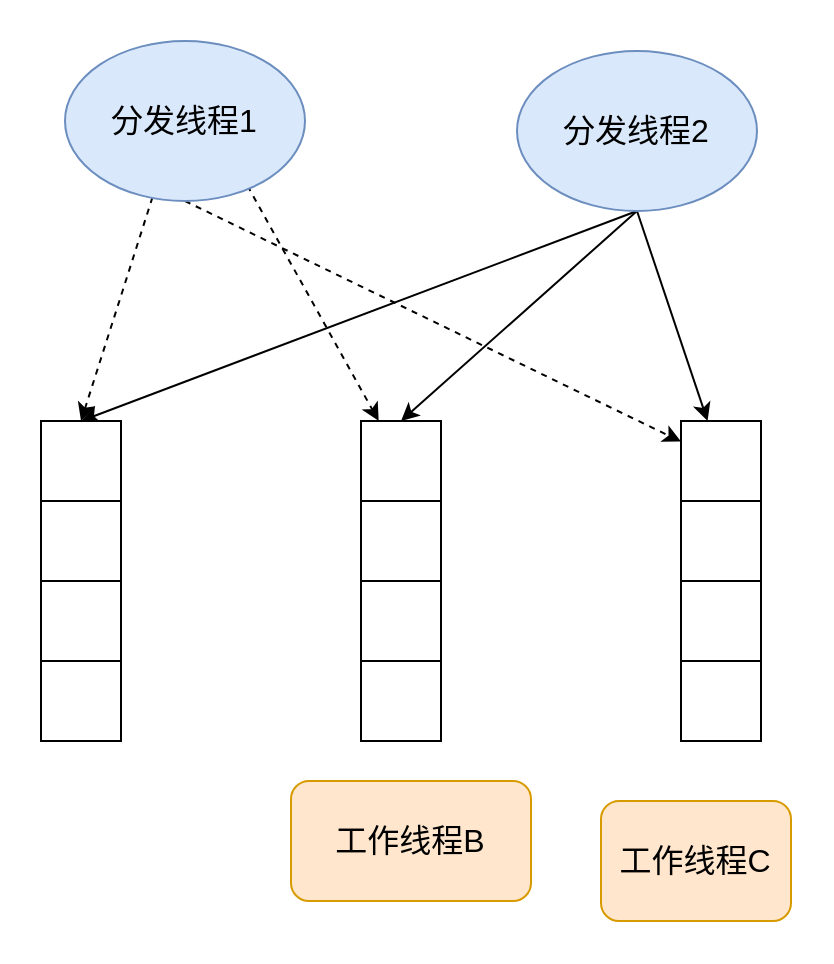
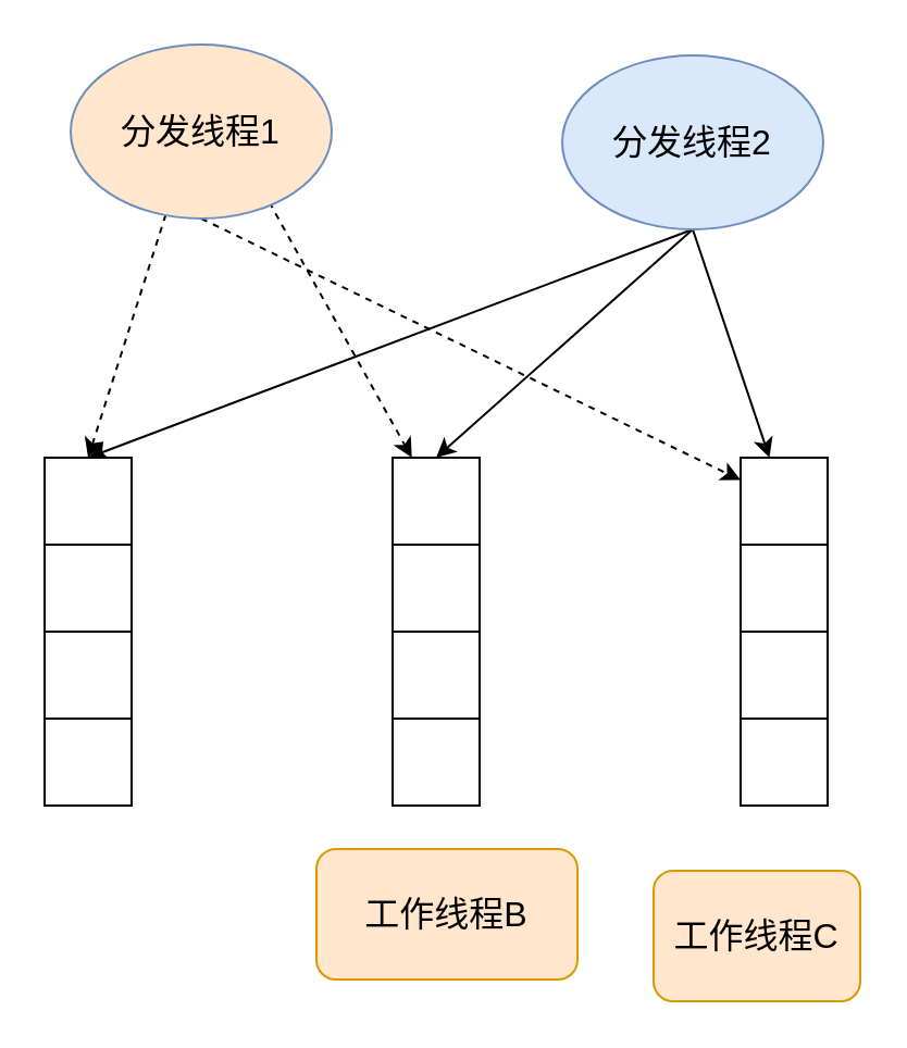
  <mxCell id="0" />
  <mxCell id="1" parent="0" />
  <mxCell id="2" style="rounded=0;orthogonalLoop=1;jettySize=auto;html=1;entryX=0.5;entryY=0;entryDx=0;entryDy=0;dashed=1;" edge="1" parent="1" target="12"><mxGeometry relative="1" as="geometry"><mxPoint x="94" y="41" as="sourcePoint" /></mxGeometry></mxCell>
  <mxCell id="3" style="rounded=0;orthogonalLoop=1;jettySize=auto;html=1;dashed=1;" edge="1" parent="1" target="16"><mxGeometry relative="1" as="geometry"><mxPoint x="94" y="40" as="sourcePoint" /></mxGeometry></mxCell>
  <mxCell id="4" style="rounded=0;orthogonalLoop=1;jettySize=auto;html=1;exitX=0.5;exitY=1;exitDx=0;exitDy=0;dashed=1;" edge="1" parent="1" source="5" target="20"><mxGeometry relative="1" as="geometry" /></mxCell>
- <mxCell id="5" value="分发线程1" style="ellipse;whiteSpace=wrap;html=1;fontSize=16;fillColor=#dae8fc;strokeColor=#6c8ebf;" vertex="1" parent="1"><mxGeometry x="32" y="20" width="120" height="80" as="geometry" /></mxCell>
+ <mxCell id="5" value="分发线程1" style="ellipse;whiteSpace=wrap;html=1;fontSize=16;fillColor=#ffe6cc;strokeColor=#6c8ebf;" vertex="1" parent="1"><mxGeometry x="32" y="20" width="120" height="80" as="geometry" /></mxCell>
  <mxCell id="6" style="edgeStyle=none;rounded=0;orthogonalLoop=1;jettySize=auto;html=1;entryX=0.5;entryY=0;entryDx=0;entryDy=0;exitX=0.5;exitY=1;exitDx=0;exitDy=0;" edge="1" parent="1" source="9" target="12"><mxGeometry relative="1" as="geometry" /></mxCell>
  <mxCell id="7" style="edgeStyle=none;rounded=0;orthogonalLoop=1;jettySize=auto;html=1;entryX=0.5;entryY=0;entryDx=0;entryDy=0;exitX=0.5;exitY=1;exitDx=0;exitDy=0;" edge="1" parent="1" source="9" target="16"><mxGeometry relative="1" as="geometry" /></mxCell>
  <mxCell id="8" style="edgeStyle=none;rounded=0;orthogonalLoop=1;jettySize=auto;html=1;exitX=0.5;exitY=1;exitDx=0;exitDy=0;" edge="1" parent="1" source="9" target="20"><mxGeometry relative="1" as="geometry" /></mxCell>
  <mxCell id="9" value="分发线程2" style="ellipse;whiteSpace=wrap;html=1;fontSize=16;fillColor=#dae8fc;strokeColor=#6c8ebf;" vertex="1" parent="1"><mxGeometry x="258" y="25" width="120" height="80" as="geometry" /></mxCell>
  <mxCell id="10" value="工作线程B" style="rounded=1;whiteSpace=wrap;html=1;fontSize=16;fillColor=#ffe6cc;strokeColor=#d79b00;" vertex="1" parent="1"><mxGeometry x="145" y="390" width="120" height="60" as="geometry" /></mxCell>
  <mxCell id="11" value="工作线程C" style="rounded=1;whiteSpace=wrap;html=1;fontSize=16;fillColor=#ffe6cc;strokeColor=#d79b00;" vertex="1" parent="1"><mxGeometry x="300" y="400" width="95" height="60" as="geometry" /></mxCell>
  <mxCell id="12" value="" style="rounded=0;whiteSpace=wrap;html=1;" vertex="1" parent="1"><mxGeometry x="20" y="210" width="40" height="40" as="geometry" /></mxCell>
  <mxCell id="13" value="" style="rounded=0;whiteSpace=wrap;html=1;" vertex="1" parent="1"><mxGeometry x="20" y="250" width="40" height="40" as="geometry" /></mxCell>
  <mxCell id="14" value="" style="rounded=0;whiteSpace=wrap;html=1;" vertex="1" parent="1"><mxGeometry x="20" y="290" width="40" height="40" as="geometry" /></mxCell>
  <mxCell id="15" value="" style="rounded=0;whiteSpace=wrap;html=1;" vertex="1" parent="1"><mxGeometry x="20" y="330" width="40" height="40" as="geometry" /></mxCell>
  <mxCell id="16" value="" style="rounded=0;whiteSpace=wrap;html=1;" vertex="1" parent="1"><mxGeometry x="180" y="210" width="40" height="40" as="geometry" /></mxCell>
  <mxCell id="17" value="" style="rounded=0;whiteSpace=wrap;html=1;" vertex="1" parent="1"><mxGeometry x="180" y="250" width="40" height="40" as="geometry" /></mxCell>
  <mxCell id="18" value="" style="rounded=0;whiteSpace=wrap;html=1;" vertex="1" parent="1"><mxGeometry x="180" y="290" width="40" height="40" as="geometry" /></mxCell>
  <mxCell id="19" value="" style="rounded=0;whiteSpace=wrap;html=1;" vertex="1" parent="1"><mxGeometry x="180" y="330" width="40" height="40" as="geometry" /></mxCell>
  <mxCell id="20" value="" style="rounded=0;whiteSpace=wrap;html=1;" vertex="1" parent="1"><mxGeometry x="340" y="210" width="40" height="40" as="geometry" /></mxCell>
  <mxCell id="21" value="" style="rounded=0;whiteSpace=wrap;html=1;" vertex="1" parent="1"><mxGeometry x="340" y="250" width="40" height="40" as="geometry" /></mxCell>
  <mxCell id="22" value="" style="rounded=0;whiteSpace=wrap;html=1;" vertex="1" parent="1"><mxGeometry x="340" y="290" width="40" height="40" as="geometry" /></mxCell>
  <mxCell id="23" value="" style="rounded=0;whiteSpace=wrap;html=1;" vertex="1" parent="1"><mxGeometry x="340" y="330" width="40" height="40" as="geometry" /></mxCell>
